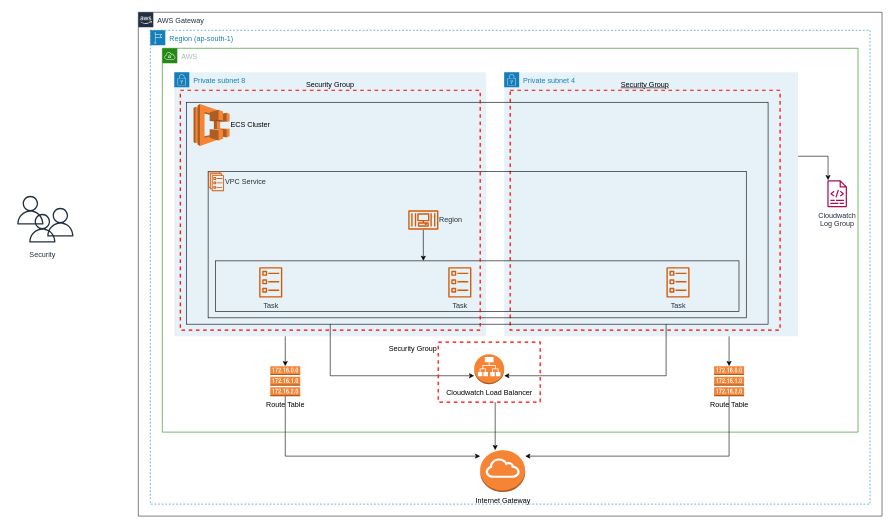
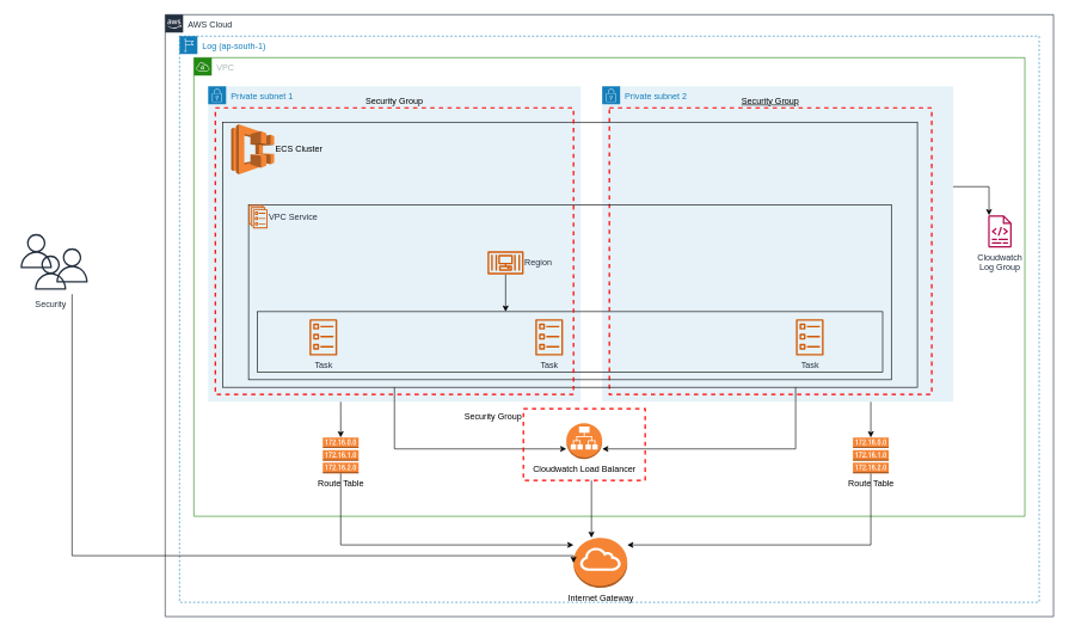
  <mxCell id="0" />
  <mxCell id="1" parent="0" />
- <mxCell id="2" value="AWS Gateway" style="points=[[0,0],[0.25,0],[0.5,0],[0.75,0],[1,0],[1,0.25],[1,0.5],[1,0.75],[1,1],[0.75,1],[0.5,1],[0.25,1],[0,1],[0,0.75],[0,0.5],[0,0.25]];outlineConnect=0;gradientColor=none;html=1;whiteSpace=wrap;fontSize=12;fontStyle=0;container=1;pointerEvents=0;collapsible=0;recursiveResize=0;shape=mxgraph.aws4.group;grIcon=mxgraph.aws4.group_aws_cloud_alt;strokeColor=#232F3E;fillColor=none;verticalAlign=top;align=left;spacingLeft=30;fontColor=#232F3E;dashed=0;" vertex="1" parent="1"><mxGeometry x="230" y="20" width="1240" height="840" as="geometry" /></mxCell>
- <mxCell id="3" value="AWS" style="points=[[0,0],[0.25,0],[0.5,0],[0.75,0],[1,0],[1,0.25],[1,0.5],[1,0.75],[1,1],[0.75,1],[0.5,1],[0.25,1],[0,1],[0,0.75],[0,0.5],[0,0.25]];outlineConnect=0;gradientColor=none;html=1;whiteSpace=wrap;fontSize=12;fontStyle=0;container=1;pointerEvents=0;collapsible=0;recursiveResize=0;shape=mxgraph.aws4.group;grIcon=mxgraph.aws4.group_vpc;strokeColor=#248814;fillColor=none;verticalAlign=top;align=left;spacingLeft=30;fontColor=#AAB7B8;dashed=0;" vertex="1" parent="2"><mxGeometry x="40" y="60" width="1160" height="640" as="geometry" /></mxCell>
- <mxCell id="4" value="Region (ap-south-1)" style="points=[[0,0],[0.25,0],[0.5,0],[0.75,0],[1,0],[1,0.25],[1,0.5],[1,0.75],[1,1],[0.75,1],[0.5,1],[0.25,1],[0,1],[0,0.75],[0,0.5],[0,0.25]];outlineConnect=0;gradientColor=none;html=1;whiteSpace=wrap;fontSize=12;fontStyle=0;container=1;pointerEvents=0;collapsible=0;recursiveResize=0;shape=mxgraph.aws4.group;grIcon=mxgraph.aws4.group_region;strokeColor=#147EBA;fillColor=none;verticalAlign=top;align=left;spacingLeft=30;fontColor=#147EBA;dashed=1;" vertex="1" parent="2"><mxGeometry x="20" y="30" width="1200" height="790" as="geometry" /></mxCell>
+ <mxCell id="2" value="AWS Cloud" style="points=[[0,0],[0.25,0],[0.5,0],[0.75,0],[1,0],[1,0.25],[1,0.5],[1,0.75],[1,1],[0.75,1],[0.5,1],[0.25,1],[0,1],[0,0.75],[0,0.5],[0,0.25]];outlineConnect=0;gradientColor=none;html=1;whiteSpace=wrap;fontSize=12;fontStyle=0;container=1;pointerEvents=0;collapsible=0;recursiveResize=0;shape=mxgraph.aws4.group;grIcon=mxgraph.aws4.group_aws_cloud_alt;strokeColor=#232F3E;fillColor=none;verticalAlign=top;align=left;spacingLeft=30;fontColor=#232F3E;dashed=0;" vertex="1" parent="1"><mxGeometry x="230" y="20" width="1240" height="840" as="geometry" /></mxCell>
+ <mxCell id="3" value="VPC" style="points=[[0,0],[0.25,0],[0.5,0],[0.75,0],[1,0],[1,0.25],[1,0.5],[1,0.75],[1,1],[0.75,1],[0.5,1],[0.25,1],[0,1],[0,0.75],[0,0.5],[0,0.25]];outlineConnect=0;gradientColor=none;html=1;whiteSpace=wrap;fontSize=12;fontStyle=0;container=1;pointerEvents=0;collapsible=0;recursiveResize=0;shape=mxgraph.aws4.group;grIcon=mxgraph.aws4.group_vpc;strokeColor=#248814;fillColor=none;verticalAlign=top;align=left;spacingLeft=30;fontColor=#AAB7B8;dashed=0;" vertex="1" parent="2"><mxGeometry x="40" y="60" width="1160" height="640" as="geometry" /></mxCell>
+ <mxCell id="4" value="Log (ap-south-1)" style="points=[[0,0],[0.25,0],[0.5,0],[0.75,0],[1,0],[1,0.25],[1,0.5],[1,0.75],[1,1],[0.75,1],[0.5,1],[0.25,1],[0,1],[0,0.75],[0,0.5],[0,0.25]];outlineConnect=0;gradientColor=none;html=1;whiteSpace=wrap;fontSize=12;fontStyle=0;container=1;pointerEvents=0;collapsible=0;recursiveResize=0;shape=mxgraph.aws4.group;grIcon=mxgraph.aws4.group_region;strokeColor=#147EBA;fillColor=none;verticalAlign=top;align=left;spacingLeft=30;fontColor=#147EBA;dashed=1;" vertex="1" parent="2"><mxGeometry x="20" y="30" width="1200" height="790" as="geometry" /></mxCell>
  <mxCell id="5" value="Cloudwatch&lt;br&gt;Log Group" style="sketch=0;outlineConnect=0;fontColor=#232F3E;gradientColor=none;fillColor=#B0084D;strokeColor=none;dashed=0;verticalLabelPosition=bottom;verticalAlign=top;align=center;html=1;fontSize=12;fontStyle=0;aspect=fixed;pointerEvents=1;shape=mxgraph.aws4.logs;" vertex="1" parent="4"><mxGeometry x="1115" y="250" width="60.34" height="44.87" as="geometry" /></mxCell>
  <mxCell id="6" style="edgeStyle=orthogonalEdgeStyle;rounded=0;orthogonalLoop=1;jettySize=auto;html=1;" edge="1" parent="4" source="19" target="5"><mxGeometry relative="1" as="geometry"><Array as="points"><mxPoint x="1130" y="210" /></Array></mxGeometry></mxCell>
  <mxCell id="7" value="Internet Gateway" style="outlineConnect=0;dashed=0;verticalLabelPosition=bottom;verticalAlign=top;align=center;html=1;shape=mxgraph.aws3.internet_gateway;fillColor=#F58534;gradientColor=none;" vertex="1" parent="4"><mxGeometry x="550" y="700" width="75" height="70" as="geometry" /></mxCell>
  <mxCell id="8" style="edgeStyle=orthogonalEdgeStyle;rounded=0;orthogonalLoop=1;jettySize=auto;html=1;" edge="1" parent="4" source="9" target="33"><mxGeometry relative="1" as="geometry"><Array as="points"><mxPoint x="965" y="530" /><mxPoint x="965" y="530" /></Array></mxGeometry></mxCell>
- <mxCell id="9" value="Private subnet 4" style="points=[[0,0],[0.25,0],[0.5,0],[0.75,0],[1,0],[1,0.25],[1,0.5],[1,0.75],[1,1],[0.75,1],[0.5,1],[0.25,1],[0,1],[0,0.75],[0,0.5],[0,0.25]];outlineConnect=0;gradientColor=none;html=1;whiteSpace=wrap;fontSize=12;fontStyle=0;container=1;pointerEvents=0;collapsible=0;recursiveResize=0;shape=mxgraph.aws4.group;grIcon=mxgraph.aws4.group_security_group;grStroke=0;strokeColor=#147EBA;fillColor=#E6F2F8;verticalAlign=top;align=left;spacingLeft=30;fontColor=#147EBA;dashed=0;" vertex="1" parent="4"><mxGeometry x="590" y="70" width="490" height="440" as="geometry" /></mxCell>
+ <mxCell id="9" value="Private subnet 2" style="points=[[0,0],[0.25,0],[0.5,0],[0.75,0],[1,0],[1,0.25],[1,0.5],[1,0.75],[1,1],[0.75,1],[0.5,1],[0.25,1],[0,1],[0,0.75],[0,0.5],[0,0.25]];outlineConnect=0;gradientColor=none;html=1;whiteSpace=wrap;fontSize=12;fontStyle=0;container=1;pointerEvents=0;collapsible=0;recursiveResize=0;shape=mxgraph.aws4.group;grIcon=mxgraph.aws4.group_security_group;grStroke=0;strokeColor=#147EBA;fillColor=#E6F2F8;verticalAlign=top;align=left;spacingLeft=30;fontColor=#147EBA;dashed=0;" vertex="1" parent="4"><mxGeometry x="590" y="70" width="490" height="440" as="geometry" /></mxCell>
  <mxCell id="10" value="Security Group" style="fontStyle=4;verticalAlign=bottom;align=center;spacingTop=-2;fillColor=none;rounded=0;whiteSpace=wrap;html=1;strokeColor=#FF0000;strokeWidth=2;dashed=1;container=1;collapsible=0;expand=0;recursiveResize=0;labelPosition=center;verticalLabelPosition=top;" vertex="1" parent="9"><mxGeometry x="10" y="30" width="450" height="400" as="geometry" /></mxCell>
  <mxCell id="11" style="edgeStyle=orthogonalEdgeStyle;rounded=0;orthogonalLoop=1;jettySize=auto;html=1;" edge="1" parent="4" source="12" target="31"><mxGeometry relative="1" as="geometry"><Array as="points"><mxPoint x="225" y="520" /><mxPoint x="225" y="520" /></Array></mxGeometry></mxCell>
- <mxCell id="12" value="Private subnet 8" style="points=[[0,0],[0.25,0],[0.5,0],[0.75,0],[1,0],[1,0.25],[1,0.5],[1,0.75],[1,1],[0.75,1],[0.5,1],[0.25,1],[0,1],[0,0.75],[0,0.5],[0,0.25]];outlineConnect=0;gradientColor=none;html=1;whiteSpace=wrap;fontSize=12;fontStyle=0;container=1;pointerEvents=0;collapsible=0;recursiveResize=0;shape=mxgraph.aws4.group;grIcon=mxgraph.aws4.group_security_group;grStroke=0;strokeColor=#147EBA;fillColor=#E6F2F8;verticalAlign=top;align=left;spacingLeft=30;fontColor=#147EBA;dashed=0;" vertex="1" parent="4"><mxGeometry x="40" y="70" width="520" height="440" as="geometry" /></mxCell>
+ <mxCell id="12" value="Private subnet 1" style="points=[[0,0],[0.25,0],[0.5,0],[0.75,0],[1,0],[1,0.25],[1,0.5],[1,0.75],[1,1],[0.75,1],[0.5,1],[0.25,1],[0,1],[0,0.75],[0,0.5],[0,0.25]];outlineConnect=0;gradientColor=none;html=1;whiteSpace=wrap;fontSize=12;fontStyle=0;container=1;pointerEvents=0;collapsible=0;recursiveResize=0;shape=mxgraph.aws4.group;grIcon=mxgraph.aws4.group_security_group;grStroke=0;strokeColor=#147EBA;fillColor=#E6F2F8;verticalAlign=top;align=left;spacingLeft=30;fontColor=#147EBA;dashed=0;" vertex="1" parent="4"><mxGeometry x="40" y="70" width="520" height="440" as="geometry" /></mxCell>
  <mxCell id="13" value="" style="group" vertex="1" connectable="0" parent="4"><mxGeometry x="60" y="110" width="970" height="390" as="geometry" /></mxCell>
  <mxCell id="14" value="" style="rounded=0;whiteSpace=wrap;html=1;fillColor=none;" vertex="1" parent="13"><mxGeometry x="48.5" y="274.444" width="873.0" height="84.444" as="geometry" /></mxCell>
  <mxCell id="15" value="ECS Cluster" style="outlineConnect=0;dashed=0;verticalLabelPosition=middle;verticalAlign=middle;align=left;html=1;shape=mxgraph.aws3.ecs;fillColor=#F58534;gradientColor=none;labelPosition=right;" vertex="1" parent="13"><mxGeometry x="12.125" y="12.931" width="60" height="70" as="geometry" /></mxCell>
  <mxCell id="16" value="Task" style="sketch=0;outlineConnect=0;fontColor=#232F3E;gradientColor=none;fillColor=#D45B07;strokeColor=none;dashed=0;verticalLabelPosition=bottom;verticalAlign=top;align=center;html=1;fontSize=12;fontStyle=0;aspect=fixed;pointerEvents=1;shape=mxgraph.aws4.ecs_task;" vertex="1" parent="13"><mxGeometry x="436.5" y="285" width="39.056" height="50.667" as="geometry" /></mxCell>
  <mxCell id="17" value="Task" style="sketch=0;outlineConnect=0;fontColor=#232F3E;gradientColor=none;fillColor=#D45B07;strokeColor=none;dashed=0;verticalLabelPosition=bottom;verticalAlign=top;align=center;html=1;fontSize=12;fontStyle=0;aspect=fixed;pointerEvents=1;shape=mxgraph.aws4.ecs_task;" vertex="1" parent="13"><mxGeometry x="121.25" y="285" width="39.056" height="50.667" as="geometry" /></mxCell>
  <mxCell id="18" value="" style="rounded=1;whiteSpace=wrap;html=1;arcSize=0;fillColor=none;" vertex="1" parent="13"><mxGeometry x="36.375" y="125.611" width="897.25" height="243.833" as="geometry" /></mxCell>
  <mxCell id="19" value="" style="rounded=0;whiteSpace=wrap;html=1;fillColor=none;" vertex="1" parent="13"><mxGeometry y="10" width="970" height="370" as="geometry" /></mxCell>
  <mxCell id="20" value="Task" style="sketch=0;outlineConnect=0;fontColor=#232F3E;gradientColor=none;fillColor=#D45B07;strokeColor=none;dashed=0;verticalLabelPosition=bottom;verticalAlign=top;align=center;html=1;fontSize=12;fontStyle=0;aspect=fixed;pointerEvents=1;shape=mxgraph.aws4.ecs_task;" vertex="1" parent="13"><mxGeometry x="800.25" y="285" width="39.056" height="50.667" as="geometry" /></mxCell>
  <mxCell id="21" value="VPC Service" style="sketch=0;outlineConnect=0;fontColor=#232F3E;gradientColor=none;fillColor=#D45B07;strokeColor=none;dashed=0;verticalLabelPosition=middle;verticalAlign=middle;align=left;html=1;fontSize=12;fontStyle=0;aspect=fixed;pointerEvents=1;shape=mxgraph.aws4.ecs_service;labelPosition=right;" vertex="1" parent="13"><mxGeometry x="36.38" y="125.61" width="26.63" height="32.78" as="geometry" /></mxCell>
  <mxCell id="22" style="edgeStyle=orthogonalEdgeStyle;rounded=0;orthogonalLoop=1;jettySize=auto;html=1;" edge="1" parent="13" source="24" target="14"><mxGeometry relative="1" as="geometry"><Array as="points"><mxPoint x="395" y="270" /><mxPoint x="395" y="270" /></Array></mxGeometry></mxCell>
  <mxCell id="23" value="Security Group" style="fontStyle=0;verticalAlign=bottom;align=center;spacingTop=-2;fillColor=none;rounded=0;whiteSpace=wrap;html=1;strokeColor=#FF0000;strokeWidth=2;dashed=1;container=1;collapsible=0;expand=0;recursiveResize=0;labelPosition=center;verticalLabelPosition=top;" vertex="1" parent="13"><mxGeometry x="-10" y="-10" width="500" height="400" as="geometry" /></mxCell>
  <mxCell id="24" value="Region" style="sketch=0;outlineConnect=0;fontColor=#232F3E;gradientColor=none;fillColor=#D45B07;strokeColor=none;dashed=0;verticalLabelPosition=middle;verticalAlign=middle;align=left;html=1;fontSize=12;fontStyle=0;aspect=fixed;pointerEvents=1;shape=mxgraph.aws4.container_3;labelPosition=right;" vertex="1" parent="23"><mxGeometry x="380" y="200" width="50.35" height="32.52" as="geometry" /></mxCell>
  <mxCell id="25" value="Cloudwatch Load Balancer" style="outlineConnect=0;dashed=0;verticalLabelPosition=bottom;verticalAlign=top;align=center;html=1;shape=mxgraph.aws3.application_load_balancer;fillColor=#F58534;gradientColor=none;" vertex="1" parent="4"><mxGeometry x="540" y="540" width="50" height="50" as="geometry" /></mxCell>
  <mxCell id="26" style="edgeStyle=orthogonalEdgeStyle;rounded=0;orthogonalLoop=1;jettySize=auto;html=1;" edge="1" parent="4" source="19" target="25"><mxGeometry relative="1" as="geometry"><Array as="points"><mxPoint x="300" y="576" /></Array></mxGeometry></mxCell>
  <mxCell id="27" style="edgeStyle=orthogonalEdgeStyle;rounded=0;orthogonalLoop=1;jettySize=auto;html=1;" edge="1" parent="4" source="19" target="25"><mxGeometry relative="1" as="geometry"><Array as="points"><mxPoint x="860" y="576" /></Array></mxGeometry></mxCell>
  <mxCell id="28" style="edgeStyle=orthogonalEdgeStyle;rounded=0;orthogonalLoop=1;jettySize=auto;html=1;" edge="1" parent="4" source="29" target="7"><mxGeometry relative="1" as="geometry"><Array as="points"><mxPoint x="575" y="640" /><mxPoint x="575" y="640" /></Array></mxGeometry></mxCell>
  <mxCell id="29" value="Security Group" style="fontStyle=0;verticalAlign=top;align=right;spacingTop=-2;fillColor=none;rounded=0;whiteSpace=wrap;html=1;strokeColor=#FF0000;strokeWidth=2;dashed=1;container=1;collapsible=0;expand=0;recursiveResize=0;labelPosition=left;verticalLabelPosition=middle;horizontal=1;" vertex="1" parent="4"><mxGeometry x="480" y="520" width="170" height="100" as="geometry" /></mxCell>
  <mxCell id="30" style="edgeStyle=orthogonalEdgeStyle;rounded=0;orthogonalLoop=1;jettySize=auto;html=1;" edge="1" parent="4" source="31" target="7"><mxGeometry relative="1" as="geometry"><Array as="points"><mxPoint x="225" y="710" /></Array></mxGeometry></mxCell>
  <mxCell id="31" value="Route Table" style="outlineConnect=0;dashed=0;verticalLabelPosition=bottom;verticalAlign=top;align=center;html=1;shape=mxgraph.aws3.route_table;fillColor=#F58536;gradientColor=none;" vertex="1" parent="4"><mxGeometry x="200" y="560" width="50" height="50" as="geometry" /></mxCell>
  <mxCell id="32" style="edgeStyle=orthogonalEdgeStyle;rounded=0;orthogonalLoop=1;jettySize=auto;html=1;" edge="1" parent="4" source="33" target="7"><mxGeometry relative="1" as="geometry"><Array as="points"><mxPoint x="965" y="710" /></Array></mxGeometry></mxCell>
  <mxCell id="33" value="Route Table" style="outlineConnect=0;dashed=0;verticalLabelPosition=bottom;verticalAlign=top;align=center;html=1;shape=mxgraph.aws3.route_table;fillColor=#F58536;gradientColor=none;" vertex="1" parent="4"><mxGeometry x="940" y="560" width="50" height="50" as="geometry" /></mxCell>
  <mxCell id="34" value="" style="group" vertex="1" connectable="0" parent="1"><mxGeometry x="20" y="320" width="110" height="90" as="geometry" /></mxCell>
  <mxCell id="35" value="Security" style="sketch=0;outlineConnect=0;fontColor=#232F3E;gradientColor=none;strokeColor=#232F3E;fillColor=none;dashed=0;verticalLabelPosition=bottom;verticalAlign=top;align=center;html=1;fontSize=12;fontStyle=0;aspect=fixed;shape=mxgraph.aws4.resourceIcon;resIcon=mxgraph.aws4.user;" vertex="1" parent="34"><mxGeometry x="20" y="30" width="60" height="60" as="geometry" /></mxCell>
  <mxCell id="36" value="" style="sketch=0;outlineConnect=0;fontColor=#232F3E;gradientColor=none;strokeColor=#232F3E;fillColor=none;dashed=0;verticalLabelPosition=bottom;verticalAlign=top;align=center;html=1;fontSize=12;fontStyle=0;aspect=fixed;shape=mxgraph.aws4.resourceIcon;resIcon=mxgraph.aws4.user;" vertex="1" parent="34"><mxGeometry x="50" y="20" width="60" height="60" as="geometry" /></mxCell>
  <mxCell id="37" value="" style="sketch=0;outlineConnect=0;fontColor=#232F3E;gradientColor=none;strokeColor=#232F3E;fillColor=none;dashed=0;verticalLabelPosition=bottom;verticalAlign=top;align=center;html=1;fontSize=12;fontStyle=0;aspect=fixed;shape=mxgraph.aws4.resourceIcon;resIcon=mxgraph.aws4.user;" vertex="1" parent="34"><mxGeometry width="60" height="60" as="geometry" /></mxCell>
+ <mxCell id="38" style="edgeStyle=orthogonalEdgeStyle;rounded=0;orthogonalLoop=1;jettySize=auto;html=1;entryX=0;entryY=0.5;entryDx=0;entryDy=0;entryPerimeter=0;" edge="1" parent="1" source="35" target="7"><mxGeometry relative="1" as="geometry"><Array as="points"><mxPoint x="100" y="775" /></Array></mxGeometry></mxCell>
